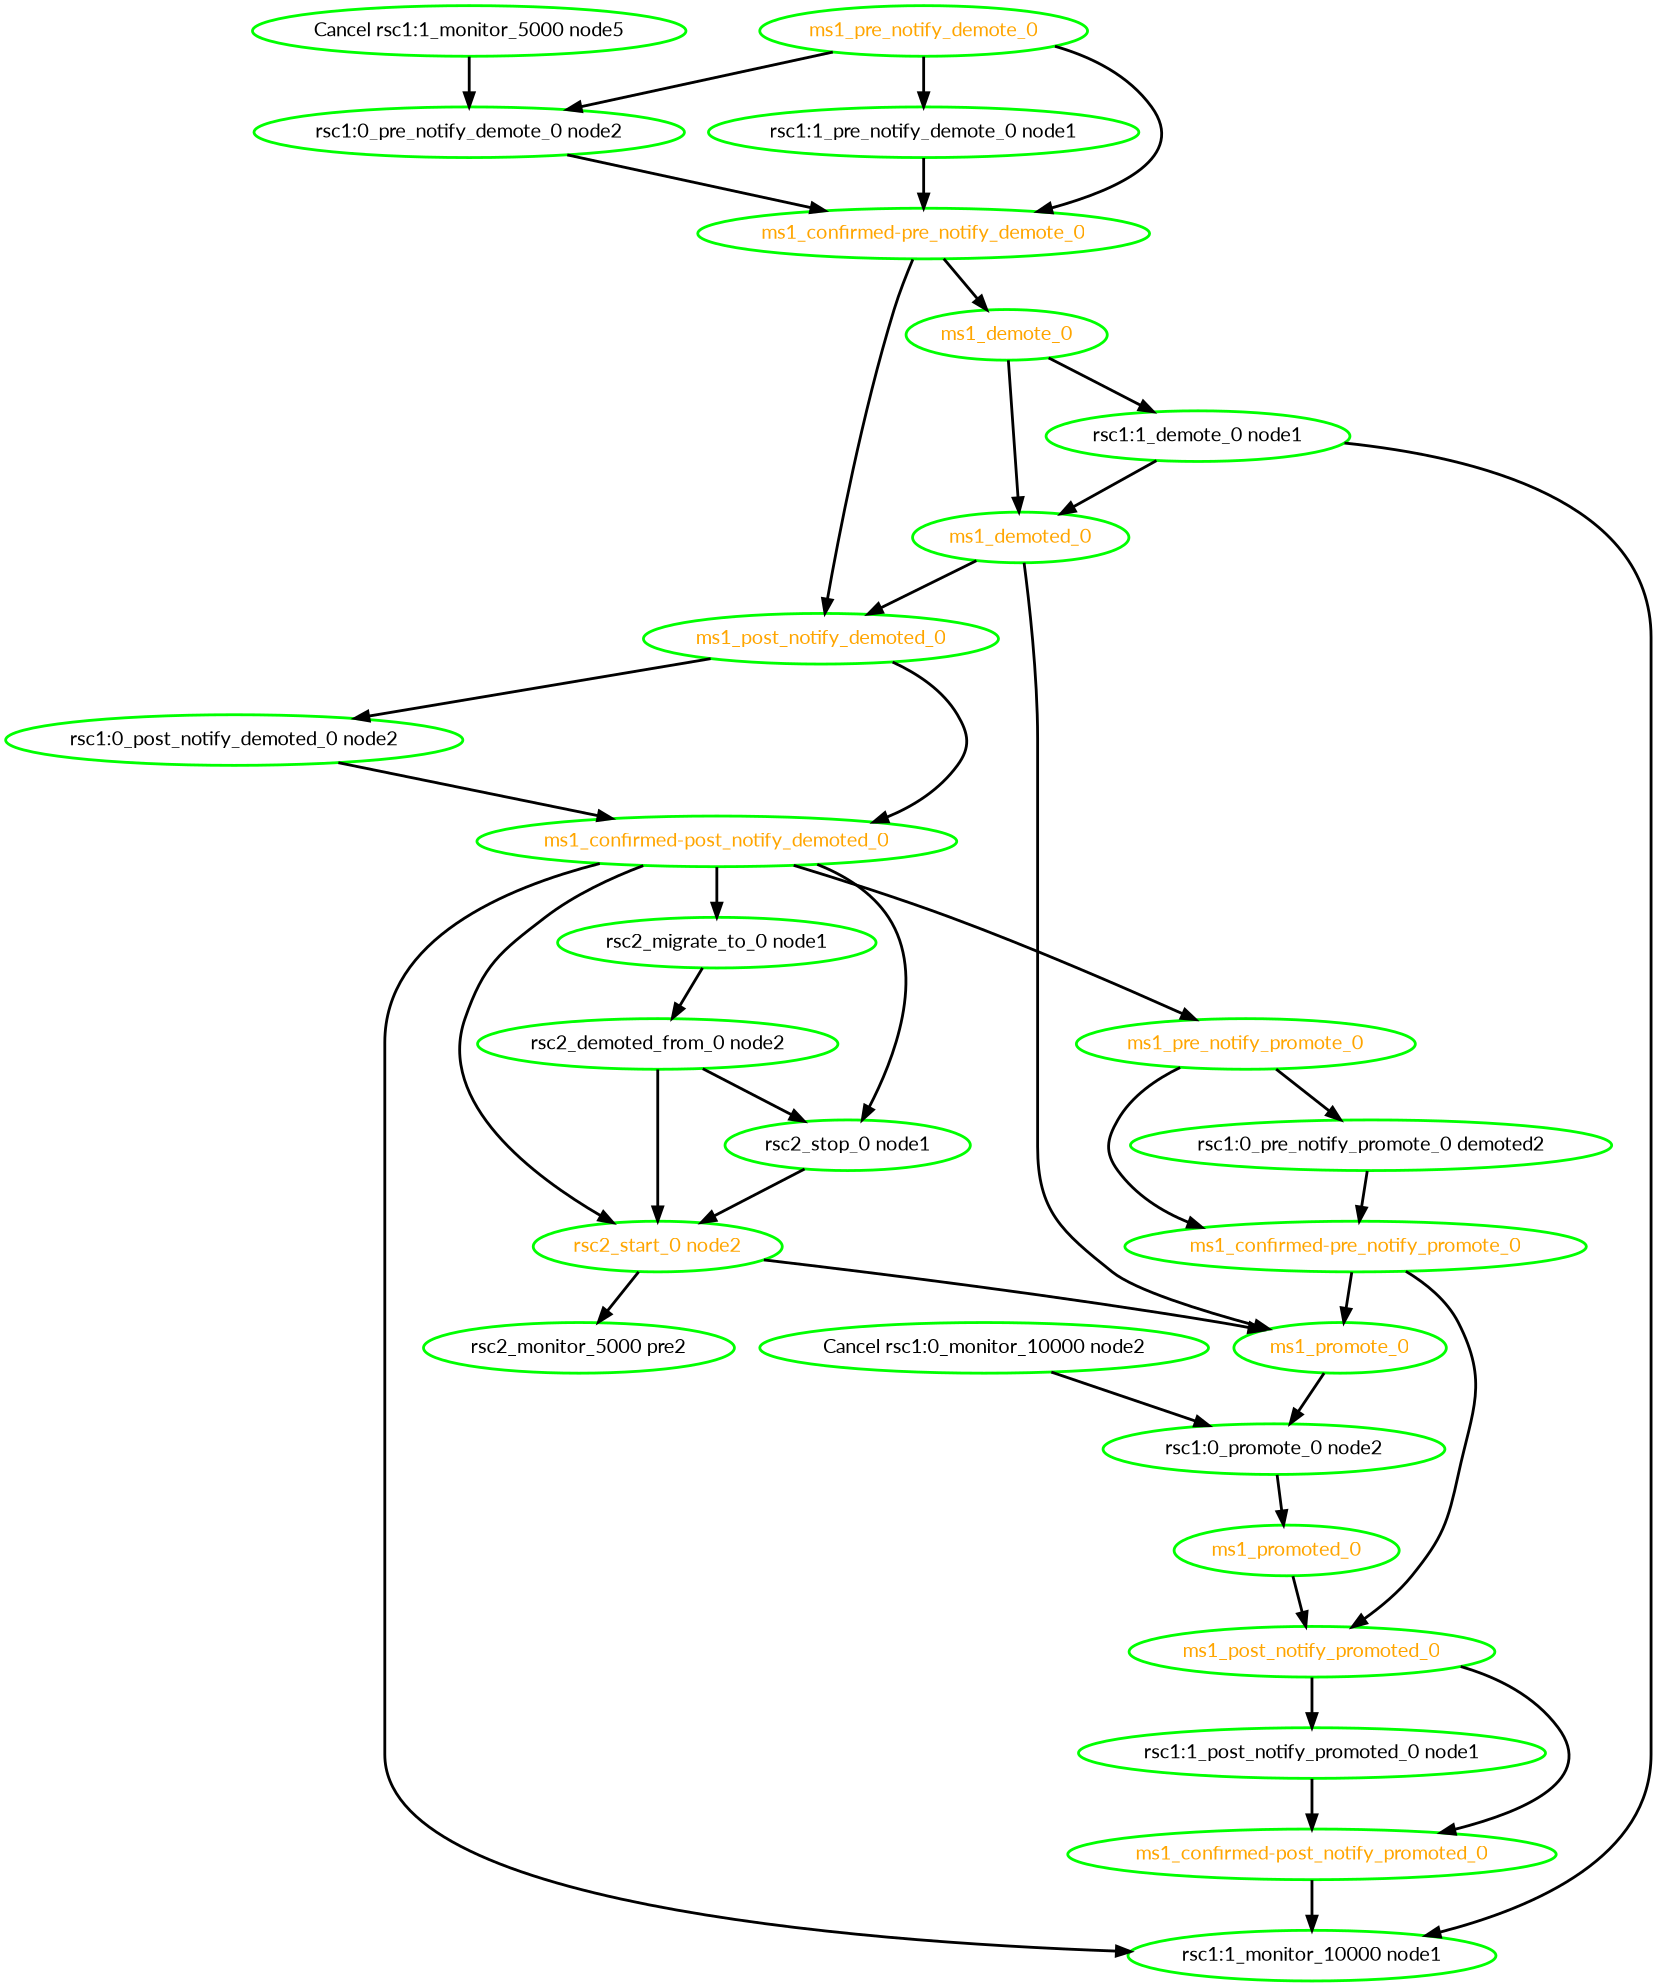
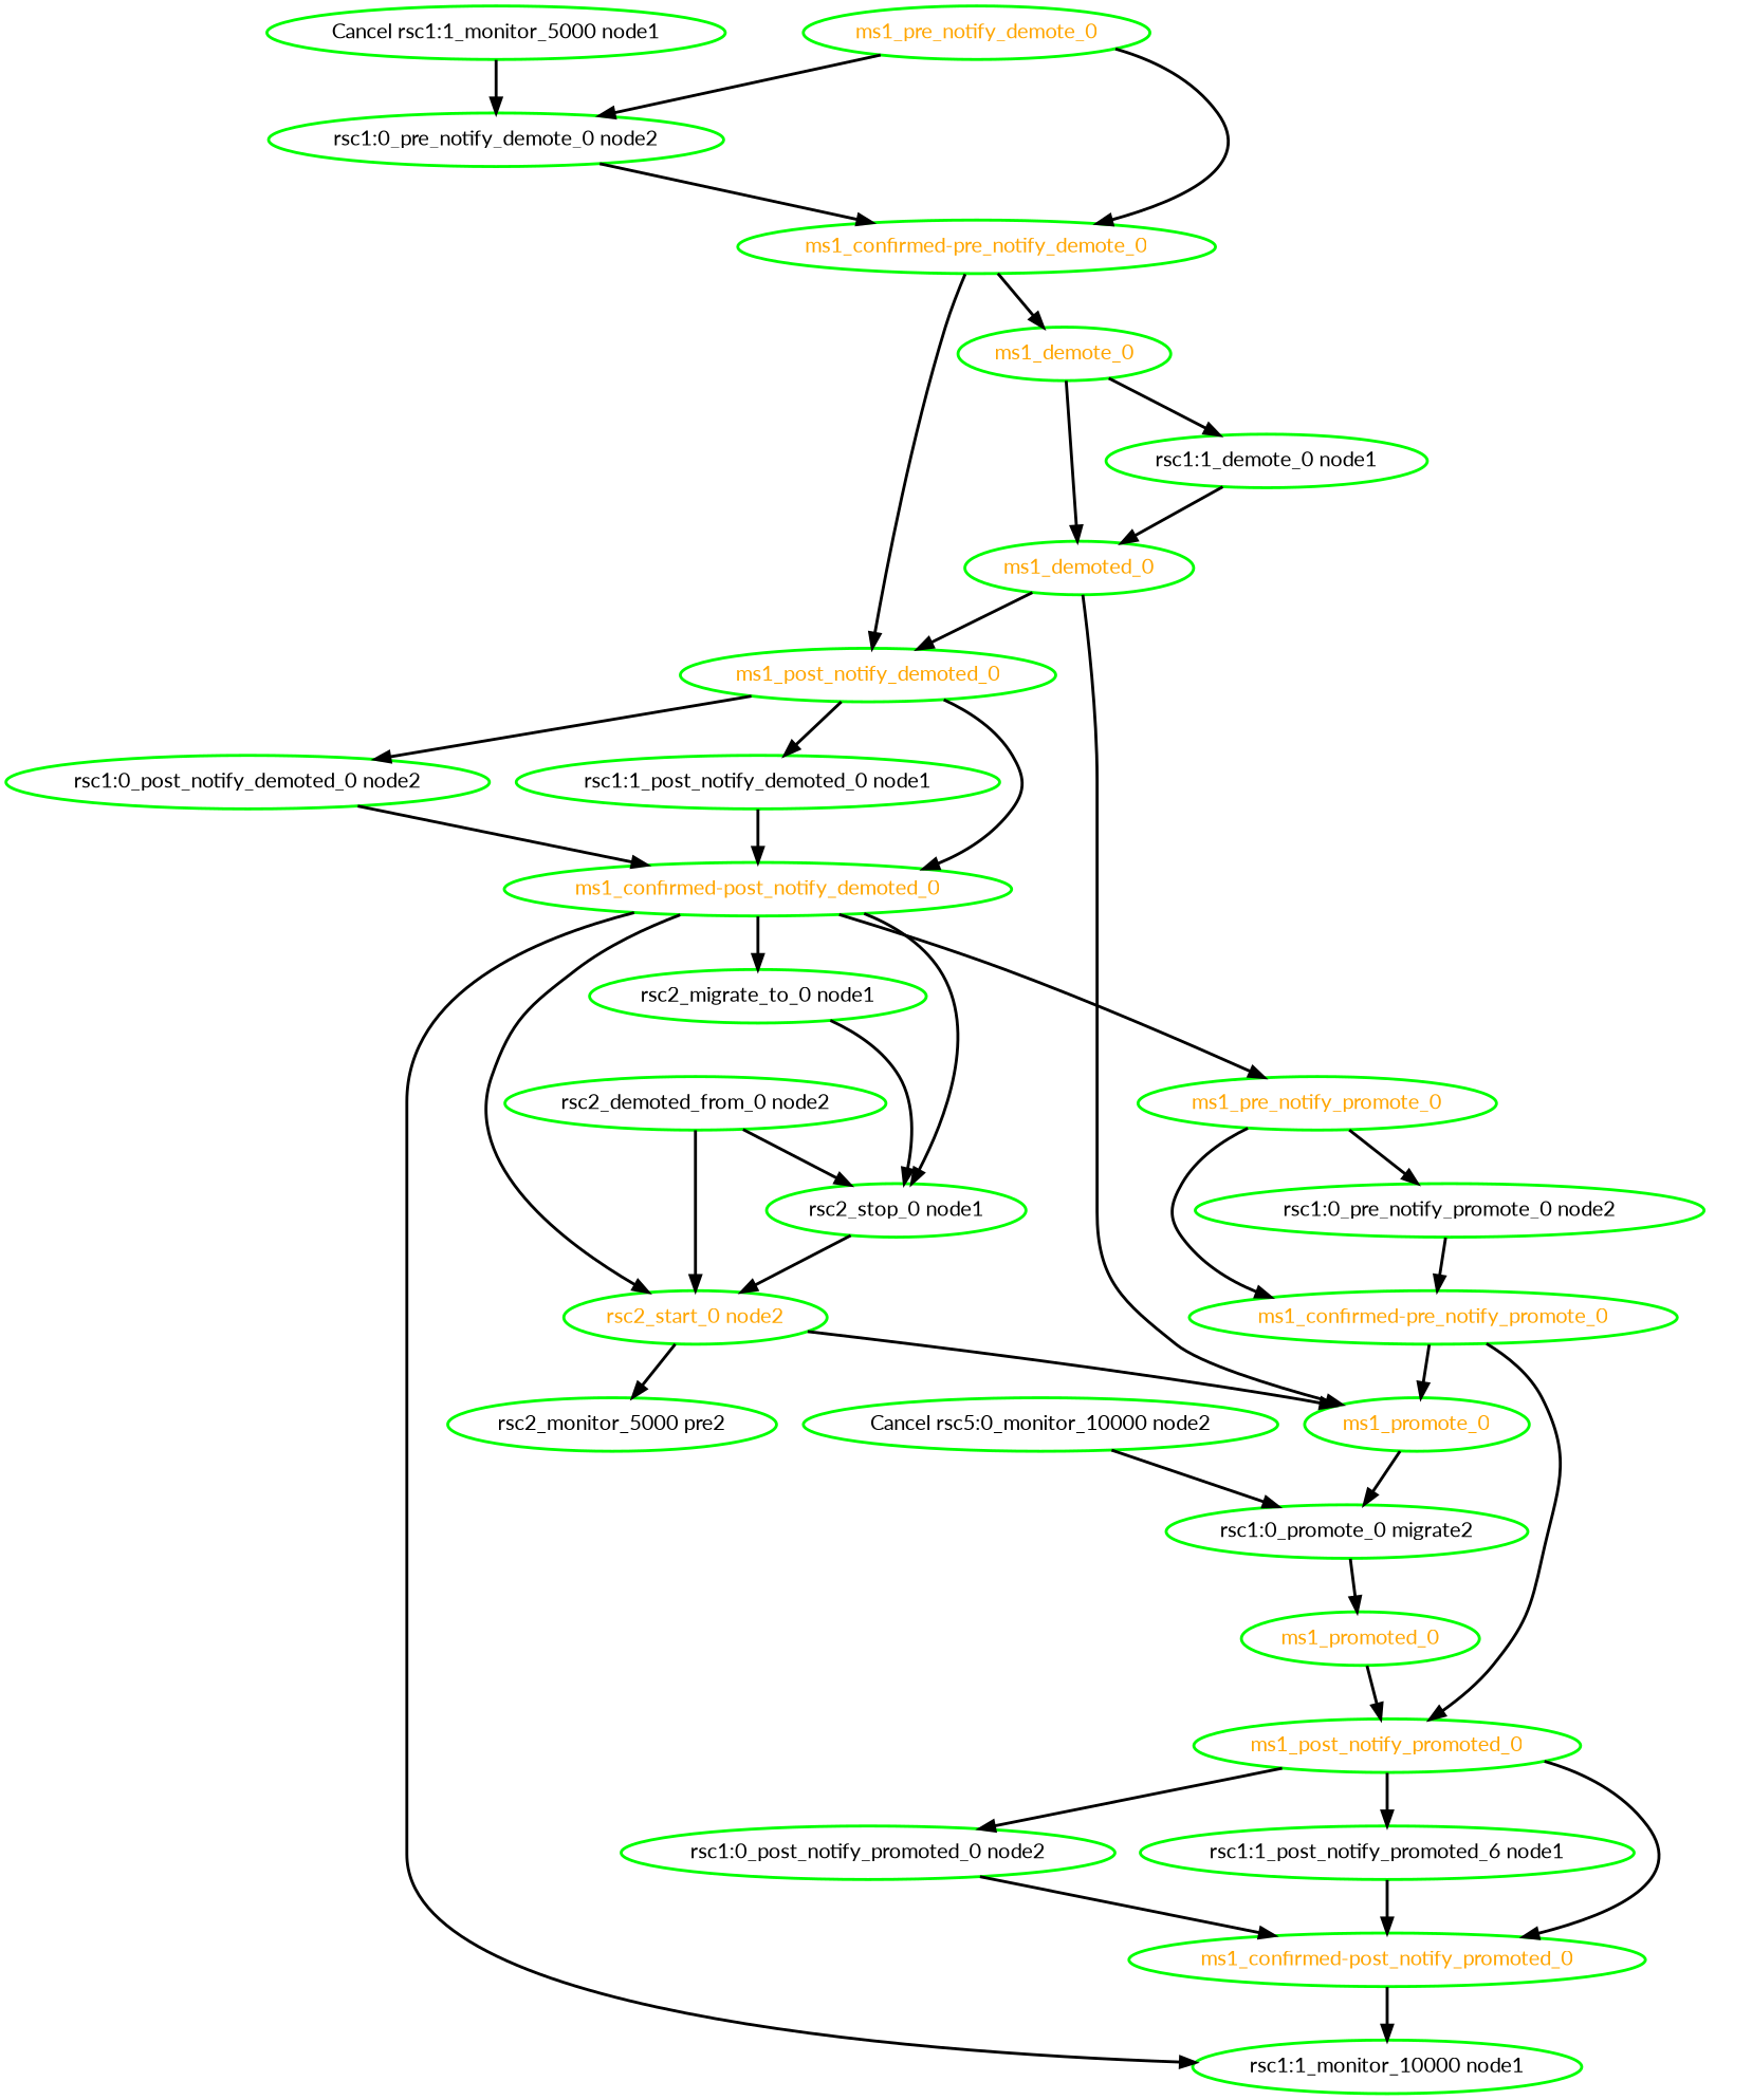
  digraph {
    fontname=Lato
    node [color=green fontcolor=black fontname=Lato style=bold]
    edge [fontname=Lato style=bold]
-   "Cancel rsc1:0_monitor_10000 node2"
-   "rsc1:0_promote_0 node2"
+   "Cancel rsc1:0_monitor_10000 node2" [label="Cancel rsc5:0_monitor_10000 node2"]
+   "rsc1:0_promote_0 node2" [label="rsc1:0_promote_0 migrate2"]
    ms1_promoted_0 [fontcolor=orange]
    ms1_post_notify_promoted_0 [fontcolor=orange]
-   "Cancel rsc1:1_monitor_5000 node1" [label="Cancel rsc1:1_monitor_5000 node5"]
+   "Cancel rsc1:1_monitor_5000 node1"
    "rsc1:0_pre_notify_demote_0 node2"
    "rsc1:1_demote_0 node1"
    "rsc1:1_monitor_10000 node1"
    ms1_demoted_0 [fontcolor=orange]
    ms1_promote_0 [fontcolor=orange]
    ms1_post_notify_demoted_0 [fontcolor=orange]
    "ms1_confirmed-post_notify_demoted_0" [fontcolor=orange]
    ms1_pre_notify_promote_0 [fontcolor=orange]
    "rsc2_migrate_to_0 node1"
    "rsc2_start_0 node2" [fontcolor=orange]
    "rsc2_stop_0 node1"
    "ms1_confirmed-pre_notify_promote_0" [fontcolor=orange]
-   "rsc1:0_pre_notify_promote_0 node2" [label="rsc1:0_pre_notify_promote_0 demoted2"]
+   "rsc1:0_pre_notify_promote_0 node2"
    n19 [label="rsc2_demoted_from_0 node2"]
    n20 [label="rsc2_monitor_5000 pre2"]
    "ms1_confirmed-post_notify_promoted_0" [fontcolor=orange]
    "ms1_confirmed-pre_notify_demote_0" [fontcolor=orange]
    ms1_demote_0 [fontcolor=orange]
    "rsc1:0_post_notify_demoted_0 node2"
-   "rsc1:1_post_notify_promoted_0 node1"
+   "rsc1:1_post_notify_demoted_0 node1"
+   "rsc1:0_post_notify_promoted_0 node2"
+   "rsc1:1_post_notify_promoted_0 node1" [label="rsc1:1_post_notify_promoted_6 node1"]
    ms1_pre_notify_demote_0 [fontcolor=orange]
-   "rsc1:1_pre_notify_demote_0 node1"
    "Cancel rsc1:0_monitor_10000 node2" -> "rsc1:0_promote_0 node2"
    "rsc1:0_promote_0 node2" -> ms1_promoted_0
    ms1_promoted_0 -> ms1_post_notify_promoted_0
    ms1_post_notify_promoted_0 -> "ms1_confirmed-post_notify_promoted_0"
+   ms1_post_notify_promoted_0 -> "rsc1:0_post_notify_promoted_0 node2"
    ms1_post_notify_promoted_0 -> "rsc1:1_post_notify_promoted_0 node1"
    "Cancel rsc1:1_monitor_5000 node1" -> "rsc1:0_pre_notify_demote_0 node2"
    "rsc1:0_pre_notify_demote_0 node2" -> "ms1_confirmed-pre_notify_demote_0"
-   "rsc1:1_demote_0 node1" -> "rsc1:1_monitor_10000 node1"
    "rsc1:1_demote_0 node1" -> ms1_demoted_0
    ms1_demoted_0 -> ms1_promote_0
    ms1_demoted_0 -> ms1_post_notify_demoted_0
    ms1_promote_0 -> "rsc1:0_promote_0 node2"
    ms1_post_notify_demoted_0 -> "ms1_confirmed-post_notify_demoted_0"
    ms1_post_notify_demoted_0 -> "rsc1:0_post_notify_demoted_0 node2"
+   ms1_post_notify_demoted_0 -> "rsc1:1_post_notify_demoted_0 node1"
    "ms1_confirmed-post_notify_demoted_0" -> "rsc1:1_monitor_10000 node1"
    "ms1_confirmed-post_notify_demoted_0" -> ms1_pre_notify_promote_0
    "ms1_confirmed-post_notify_demoted_0" -> "rsc2_migrate_to_0 node1"
    "ms1_confirmed-post_notify_demoted_0" -> "rsc2_start_0 node2"
    "ms1_confirmed-post_notify_demoted_0" -> "rsc2_stop_0 node1"
    ms1_pre_notify_promote_0 -> "ms1_confirmed-pre_notify_promote_0"
    ms1_pre_notify_promote_0 -> "rsc1:0_pre_notify_promote_0 node2"
-   "rsc2_migrate_to_0 node1" -> n19
+   "rsc2_migrate_to_0 node1" -> "rsc2_stop_0 node1"
    "rsc2_start_0 node2" -> ms1_promote_0
    "rsc2_start_0 node2" -> n20
    "rsc2_stop_0 node1" -> "rsc2_start_0 node2"
    "ms1_confirmed-pre_notify_promote_0" -> ms1_post_notify_promoted_0
    "ms1_confirmed-pre_notify_promote_0" -> ms1_promote_0
    "rsc1:0_pre_notify_promote_0 node2" -> "ms1_confirmed-pre_notify_promote_0"
    n19 -> "rsc2_start_0 node2"
    n19 -> "rsc2_stop_0 node1"
    "ms1_confirmed-post_notify_promoted_0" -> "rsc1:1_monitor_10000 node1"
    "ms1_confirmed-pre_notify_demote_0" -> ms1_post_notify_demoted_0
    "ms1_confirmed-pre_notify_demote_0" -> ms1_demote_0
    ms1_demote_0 -> "rsc1:1_demote_0 node1"
    ms1_demote_0 -> ms1_demoted_0
    "rsc1:0_post_notify_demoted_0 node2" -> "ms1_confirmed-post_notify_demoted_0"
+   "rsc1:1_post_notify_demoted_0 node1" -> "ms1_confirmed-post_notify_demoted_0"
+   "rsc1:0_post_notify_promoted_0 node2" -> "ms1_confirmed-post_notify_promoted_0"
    "rsc1:1_post_notify_promoted_0 node1" -> "ms1_confirmed-post_notify_promoted_0"
    ms1_pre_notify_demote_0 -> "rsc1:0_pre_notify_demote_0 node2"
    ms1_pre_notify_demote_0 -> "ms1_confirmed-pre_notify_demote_0"
-   ms1_pre_notify_demote_0 -> "rsc1:1_pre_notify_demote_0 node1"
-   "rsc1:1_pre_notify_demote_0 node1" -> "ms1_confirmed-pre_notify_demote_0"
  }
